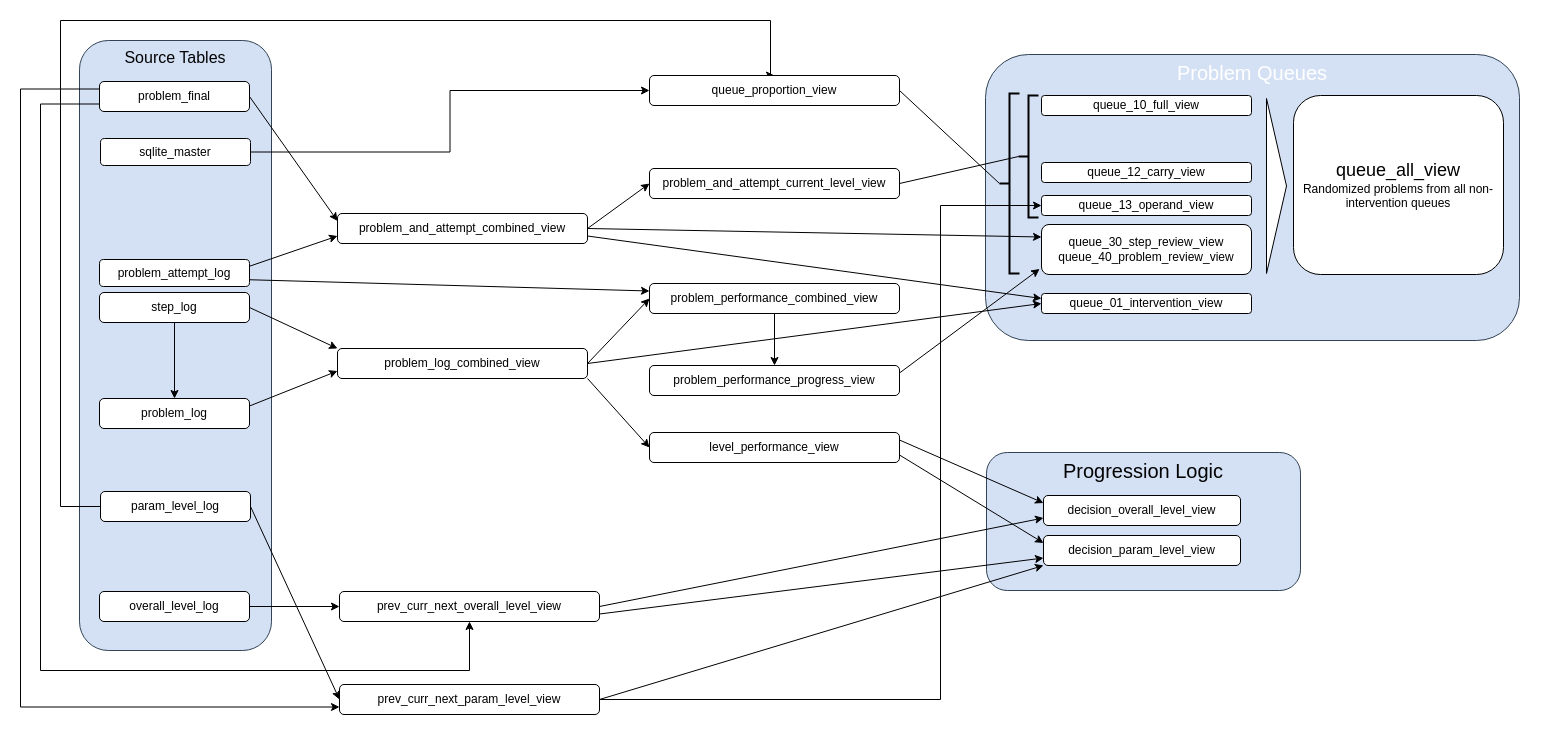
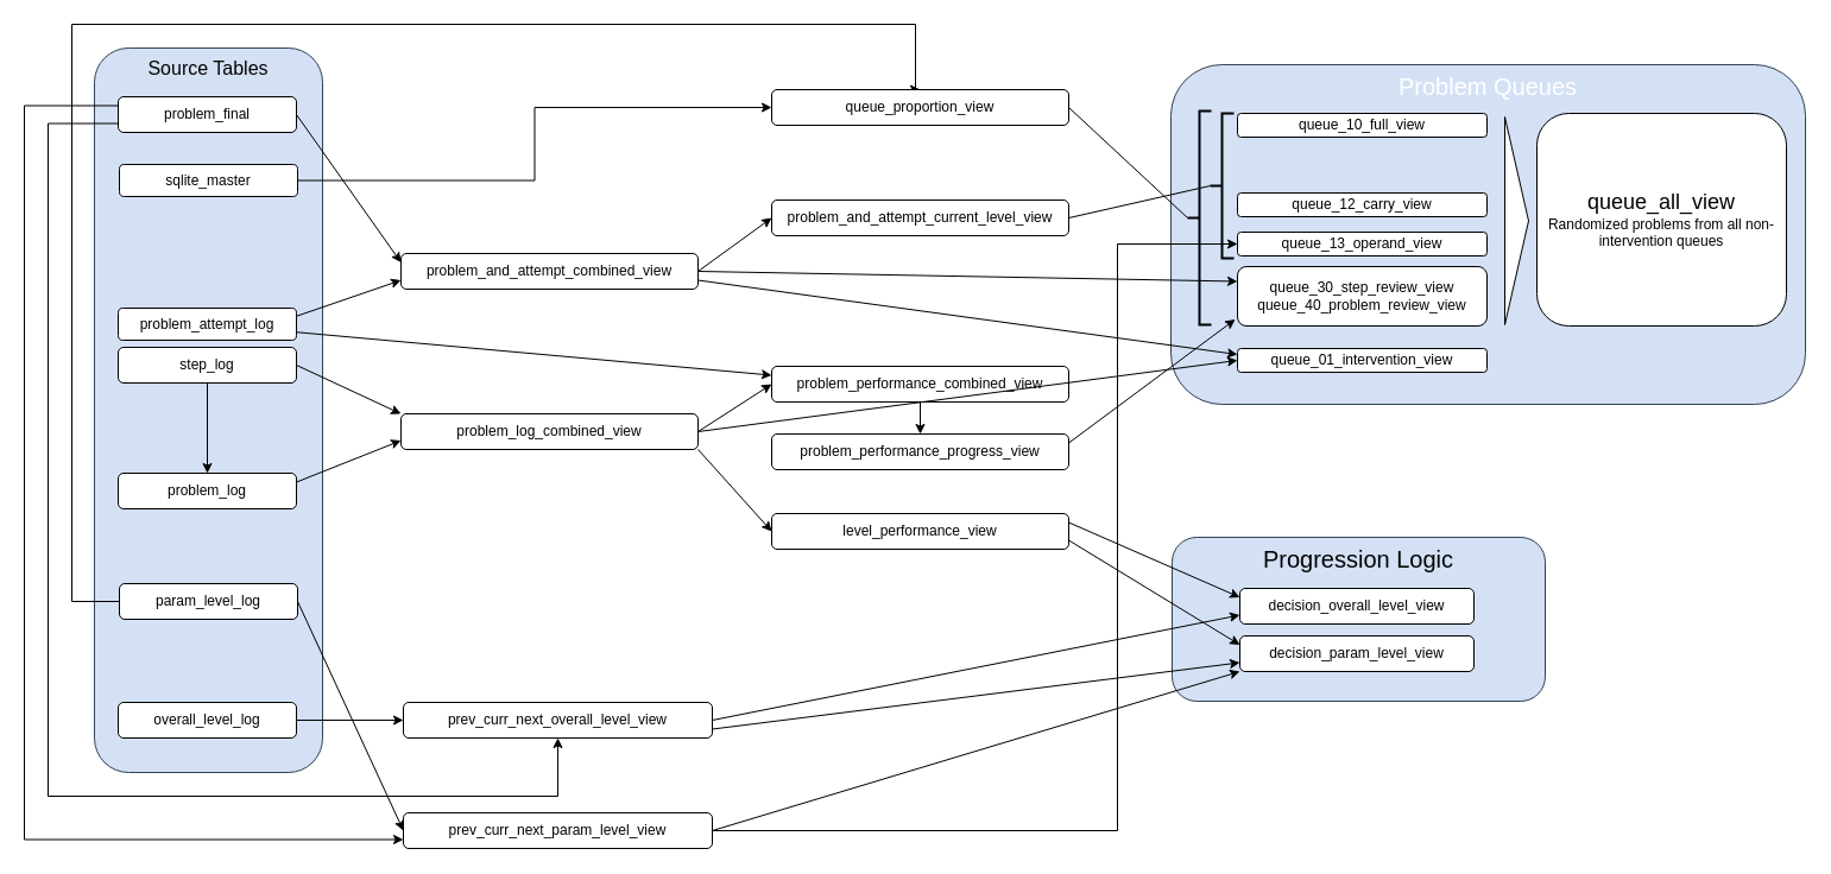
  <mxCell id="0" />
  <mxCell id="1" parent="0" />
  <mxCell id="2" value="&lt;font style=&quot;font-size: 16px;&quot;&gt;Source Tables&lt;/font&gt;" style="rounded=1;whiteSpace=wrap;html=1;fillColor=#D4E1F5;fontColor=#030303;strokeColor=#314354;verticalAlign=top;fontSize=18;" parent="1" vertex="1"><mxGeometry x="79" y="40" width="192" height="610" as="geometry" /></mxCell>
  <mxCell id="3" value="&lt;font style=&quot;font-size: 20px;&quot;&gt;Progression Logic&lt;/font&gt;" style="rounded=1;whiteSpace=wrap;html=1;fillColor=#D4E1F5;fontColor=#030303;strokeColor=#314354;verticalAlign=top;fontSize=18;" parent="1" vertex="1"><mxGeometry x="986" y="452" width="314" height="138" as="geometry" /></mxCell>
  <mxCell id="4" value="&lt;font style=&quot;font-size: 20px;&quot;&gt;Problem Queues&lt;/font&gt;" style="rounded=1;whiteSpace=wrap;html=1;fillColor=#D4E1F5;fontColor=light-dark(#ffffff, #030303);strokeColor=#314354;verticalAlign=top;fontSize=18;" parent="1" vertex="1"><mxGeometry x="985" y="54" width="534" height="286" as="geometry" /></mxCell>
  <mxCell id="5" value="step_log" style="rounded=1;whiteSpace=wrap;html=1;" parent="1" vertex="1"><mxGeometry x="99" y="292" width="150" height="30" as="geometry" /></mxCell>
  <mxCell id="6" value="problem_log" style="rounded=1;whiteSpace=wrap;html=1;" parent="1" vertex="1"><mxGeometry x="99" y="398" width="150" height="30" as="geometry" /></mxCell>
  <mxCell id="7" value="" style="endArrow=classic;html=1;rounded=0;exitX=0.5;exitY=1;exitDx=0;exitDy=0;" parent="1" source="5" target="6" edge="1"><mxGeometry width="50" height="50" relative="1" as="geometry"><mxPoint x="449" y="482" as="sourcePoint" /><mxPoint x="499" y="432" as="targetPoint" /></mxGeometry></mxCell>
  <mxCell id="8" value="problem_log_combined_view" style="rounded=1;whiteSpace=wrap;html=1;spacingRight=3;spacingLeft=3;" parent="1" vertex="1"><mxGeometry x="337" y="348" width="250" height="30" as="geometry" /></mxCell>
  <mxCell id="9" value="" style="endArrow=classic;html=1;rounded=0;exitX=1;exitY=0.5;exitDx=0;exitDy=0;entryX=0;entryY=0;entryDx=0;entryDy=0;" parent="1" source="5" target="8" edge="1"><mxGeometry width="50" height="50" relative="1" as="geometry"><mxPoint x="463" y="482" as="sourcePoint" /><mxPoint x="513" y="432" as="targetPoint" /></mxGeometry></mxCell>
  <mxCell id="10" value="" style="endArrow=classic;html=1;rounded=0;exitX=1;exitY=0.25;exitDx=0;exitDy=0;entryX=0;entryY=0.75;entryDx=0;entryDy=0;" parent="1" source="6" target="8" edge="1"><mxGeometry width="50" height="50" relative="1" as="geometry"><mxPoint x="243" y="302" as="sourcePoint" /><mxPoint x="283" y="367" as="targetPoint" /></mxGeometry></mxCell>
  <mxCell id="11" value="problem_attempt_log" style="rounded=1;whiteSpace=wrap;html=1;spacingLeft=3;spacingRight=3;" parent="1" vertex="1"><mxGeometry x="99" y="259" width="150" height="27" as="geometry" /></mxCell>
- <mxCell id="12" value="problem_performance_combined_view" style="rounded=1;whiteSpace=wrap;html=1;spacingRight=3;spacingLeft=3;" parent="1" vertex="1"><mxGeometry x="649" y="283" width="250" height="30" as="geometry" /></mxCell>
+ <mxCell id="12" value="problem_performance_combined_view" style="rounded=1;whiteSpace=wrap;html=1;spacingRight=3;spacingLeft=3;" parent="1" vertex="1"><mxGeometry x="649" y="308" width="250" height="30" as="geometry" /></mxCell>
  <mxCell id="13" value="" style="endArrow=classic;html=1;rounded=0;exitX=1;exitY=0.75;exitDx=0;exitDy=0;entryX=0;entryY=0.25;entryDx=0;entryDy=0;" parent="1" source="11" target="12" edge="1"><mxGeometry width="50" height="50" relative="1" as="geometry"><mxPoint x="273" y="235" as="sourcePoint" /><mxPoint x="331" y="270" as="targetPoint" /></mxGeometry></mxCell>
  <mxCell id="14" value="" style="endArrow=classic;html=1;rounded=0;exitX=1;exitY=0.5;exitDx=0;exitDy=0;entryX=0;entryY=0.5;entryDx=0;entryDy=0;" parent="1" source="8" target="12" edge="1"><mxGeometry width="50" height="50" relative="1" as="geometry"><mxPoint x="297" y="317" as="sourcePoint" /><mxPoint x="355" y="352" as="targetPoint" /></mxGeometry></mxCell>
  <mxCell id="15" value="problem_performance_progress_view" style="rounded=1;whiteSpace=wrap;html=1;spacingRight=3;spacingLeft=3;" parent="1" vertex="1"><mxGeometry x="649" y="365" width="250" height="30" as="geometry" /></mxCell>
  <mxCell id="16" value="" style="endArrow=classic;html=1;rounded=0;exitX=0.5;exitY=1;exitDx=0;exitDy=0;entryX=0.5;entryY=0;entryDx=0;entryDy=0;" parent="1" source="12" target="15" edge="1"><mxGeometry width="50" height="50" relative="1" as="geometry"><mxPoint x="610" y="294" as="sourcePoint" /><mxPoint x="672" y="294" as="targetPoint" /></mxGeometry></mxCell>
  <mxCell id="17" value="level_performance_view" style="rounded=1;whiteSpace=wrap;html=1;spacingRight=3;spacingLeft=3;" parent="1" vertex="1"><mxGeometry x="649" y="432" width="250" height="30" as="geometry" /></mxCell>
  <mxCell id="18" value="" style="endArrow=classic;html=1;rounded=0;entryX=0;entryY=0.5;entryDx=0;entryDy=0;exitX=1;exitY=1;exitDx=0;exitDy=0;" parent="1" source="8" target="17" edge="1"><mxGeometry width="50" height="50" relative="1" as="geometry"><mxPoint x="297" y="227" as="sourcePoint" /><mxPoint x="567" y="352" as="targetPoint" /></mxGeometry></mxCell>
  <mxCell id="19" style="edgeStyle=orthogonalEdgeStyle;rounded=0;orthogonalLoop=1;jettySize=auto;html=1;exitX=0;exitY=0.25;exitDx=0;exitDy=0;entryX=0;entryY=0.75;entryDx=0;entryDy=0;" parent="1" source="21" target="39" edge="1"><mxGeometry relative="1" as="geometry"><Array as="points"><mxPoint x="20" y="88" /><mxPoint x="20" y="706" /></Array></mxGeometry></mxCell>
  <mxCell id="20" style="edgeStyle=orthogonalEdgeStyle;rounded=0;orthogonalLoop=1;jettySize=auto;html=1;exitX=0;exitY=0.75;exitDx=0;exitDy=0;entryX=0.5;entryY=1;entryDx=0;entryDy=0;" parent="1" source="21" target="36" edge="1"><mxGeometry relative="1" as="geometry"><Array as="points"><mxPoint x="40" y="104" /><mxPoint x="40" y="670" /><mxPoint x="469" y="670" /></Array></mxGeometry></mxCell>
  <mxCell id="21" value="problem_final" style="rounded=1;whiteSpace=wrap;html=1;spacingLeft=3;spacingRight=3;" parent="1" vertex="1"><mxGeometry x="99" y="81" width="150" height="30" as="geometry" /></mxCell>
  <mxCell id="22" value="problem_and_attempt_combined_view" style="rounded=1;whiteSpace=wrap;html=1;spacingRight=3;spacingLeft=3;strokeColor=default;align=center;verticalAlign=middle;fontFamily=Helvetica;fontSize=12;fontColor=default;fillColor=default;" parent="1" vertex="1"><mxGeometry x="337" y="213" width="250" height="30" as="geometry" /></mxCell>
  <mxCell id="23" value="" style="endArrow=classic;html=1;rounded=0;exitX=1;exitY=0.25;exitDx=0;exitDy=0;entryX=0;entryY=0.75;entryDx=0;entryDy=0;" parent="1" source="11" target="22" edge="1"><mxGeometry width="50" height="50" relative="1" as="geometry"><mxPoint x="273" y="145" as="sourcePoint" /><mxPoint x="570" y="270" as="targetPoint" /></mxGeometry></mxCell>
  <mxCell id="24" value="" style="endArrow=classic;html=1;rounded=0;exitX=1;exitY=0.5;exitDx=0;exitDy=0;entryX=0;entryY=0.25;entryDx=0;entryDy=0;" parent="1" source="21" target="22" edge="1"><mxGeometry width="50" height="50" relative="1" as="geometry"><mxPoint x="283" y="155" as="sourcePoint" /><mxPoint x="580" y="280" as="targetPoint" /></mxGeometry></mxCell>
  <mxCell id="25" value="problem_and_attempt_current_level_view" style="rounded=1;whiteSpace=wrap;html=1;spacingRight=3;spacingLeft=3;strokeColor=default;align=center;verticalAlign=middle;fontFamily=Helvetica;fontSize=12;fontColor=default;fillColor=default;" parent="1" vertex="1"><mxGeometry x="649" y="168" width="250" height="30" as="geometry" /></mxCell>
  <mxCell id="26" value="queue_10_full_view" style="rounded=1;whiteSpace=wrap;html=1;spacingRight=3;spacingLeft=3;strokeColor=default;align=center;verticalAlign=middle;fontFamily=Helvetica;fontSize=12;fontColor=default;fillColor=default;" parent="1" vertex="1"><mxGeometry x="1041" y="95" width="210" height="20" as="geometry" /></mxCell>
  <mxCell id="27" value="queue_12_carry_view" style="rounded=1;whiteSpace=wrap;html=1;spacingRight=3;spacingLeft=3;strokeColor=default;align=center;verticalAlign=middle;fontFamily=Helvetica;fontSize=12;fontColor=default;fillColor=default;" parent="1" vertex="1"><mxGeometry x="1041" y="162" width="210" height="20" as="geometry" /></mxCell>
  <mxCell id="28" value="queue_13_operand_view" style="rounded=1;whiteSpace=wrap;html=1;spacingRight=3;spacingLeft=3;strokeColor=default;align=center;verticalAlign=middle;fontFamily=Helvetica;fontSize=12;fontColor=default;fillColor=default;" parent="1" vertex="1"><mxGeometry x="1041" y="195" width="210" height="20" as="geometry" /></mxCell>
  <mxCell id="29" value="" style="endArrow=classic;html=1;rounded=0;entryX=0;entryY=0.5;entryDx=0;entryDy=0;exitX=1;exitY=0.5;exitDx=0;exitDy=0;" parent="1" source="22" target="25" edge="1"><mxGeometry width="50" height="50" relative="1" as="geometry"><mxPoint x="567" y="135" as="sourcePoint" /><mxPoint x="343" y="84" as="targetPoint" /></mxGeometry></mxCell>
  <mxCell id="30" value="queue_30_step_review_view&lt;div&gt;queue_40_problem_review_view&lt;/div&gt;" style="rounded=1;whiteSpace=wrap;html=1;spacingRight=3;spacingLeft=3;" parent="1" vertex="1"><mxGeometry x="1041" y="224" width="210" height="50" as="geometry" /></mxCell>
  <mxCell id="31" value="" style="endArrow=classic;html=1;rounded=0;exitX=1;exitY=0.5;exitDx=0;exitDy=0;entryX=0;entryY=0.25;entryDx=0;entryDy=0;" parent="1" source="22" target="30" edge="1"><mxGeometry width="50" height="50" relative="1" as="geometry"><mxPoint x="536" y="98" as="sourcePoint" /><mxPoint x="576" y="53" as="targetPoint" /></mxGeometry></mxCell>
  <mxCell id="32" value="" style="endArrow=classic;html=1;rounded=0;exitX=1;exitY=0.25;exitDx=0;exitDy=0;entryX=-0.009;entryY=0.889;entryDx=0;entryDy=0;entryPerimeter=0;" parent="1" source="15" target="30" edge="1"><mxGeometry width="50" height="50" relative="1" as="geometry"><mxPoint x="521" y="367" as="sourcePoint" /><mxPoint x="935" y="272" as="targetPoint" /></mxGeometry></mxCell>
  <mxCell id="33" value="decision_overall_level_view" style="rounded=1;whiteSpace=wrap;html=1;spacingRight=3;spacingLeft=3;" parent="1" vertex="1"><mxGeometry x="1043" y="495" width="197" height="30" as="geometry" /></mxCell>
  <mxCell id="34" value="overall_level_log" style="rounded=1;whiteSpace=wrap;html=1;" parent="1" vertex="1"><mxGeometry x="99" y="591" width="150" height="30" as="geometry" /></mxCell>
  <mxCell id="35" value="" style="endArrow=classic;html=1;rounded=0;exitX=1;exitY=0.25;exitDx=0;exitDy=0;entryX=0;entryY=0.25;entryDx=0;entryDy=0;" parent="1" source="17" target="33" edge="1"><mxGeometry width="50" height="50" relative="1" as="geometry"><mxPoint x="874" y="328" as="sourcePoint" /><mxPoint x="956" y="304" as="targetPoint" /></mxGeometry></mxCell>
  <mxCell id="36" value="prev_curr_next_overall_level_view" style="rounded=1;whiteSpace=wrap;html=1;spacingRight=3;spacingLeft=3;" parent="1" vertex="1"><mxGeometry x="339" y="591" width="260" height="30" as="geometry" /></mxCell>
  <mxCell id="37" value="" style="endArrow=classic;html=1;rounded=0;exitX=1;exitY=0.5;exitDx=0;exitDy=0;entryX=0;entryY=0.5;entryDx=0;entryDy=0;" parent="1" source="34" target="36" edge="1"><mxGeometry width="50" height="50" relative="1" as="geometry"><mxPoint x="273" y="528" as="sourcePoint" /><mxPoint x="965" y="536" as="targetPoint" /></mxGeometry></mxCell>
  <mxCell id="38" style="edgeStyle=orthogonalEdgeStyle;rounded=0;orthogonalLoop=1;jettySize=auto;html=1;exitX=1;exitY=0.5;exitDx=0;exitDy=0;entryX=0;entryY=0.5;entryDx=0;entryDy=0;" parent="1" source="39" target="28" edge="1"><mxGeometry relative="1" as="geometry"><Array as="points"><mxPoint x="940" y="699" /><mxPoint x="940" y="205" /></Array></mxGeometry></mxCell>
  <mxCell id="39" value="prev_curr_next_param_level_view" style="rounded=1;whiteSpace=wrap;html=1;spacingRight=3;spacingLeft=3;" parent="1" vertex="1"><mxGeometry x="339" y="684" width="260" height="30" as="geometry" /></mxCell>
  <mxCell id="40" style="edgeStyle=orthogonalEdgeStyle;rounded=0;orthogonalLoop=1;jettySize=auto;html=1;exitX=0;exitY=0.5;exitDx=0;exitDy=0;entryX=0.5;entryY=0;entryDx=0;entryDy=0;" parent="1" source="41" target="48" edge="1"><mxGeometry relative="1" as="geometry"><Array as="points"><mxPoint x="60" y="506" /><mxPoint x="60" y="20" /><mxPoint x="770" y="20" /></Array></mxGeometry></mxCell>
  <mxCell id="41" value="param_level_log" style="rounded=1;whiteSpace=wrap;html=1;" parent="1" vertex="1"><mxGeometry x="100" y="491" width="150" height="30" as="geometry" /></mxCell>
  <mxCell id="42" value="" style="endArrow=classic;html=1;rounded=0;entryX=0;entryY=0.5;entryDx=0;entryDy=0;exitX=1;exitY=0.5;exitDx=0;exitDy=0;" parent="1" source="41" target="39" edge="1"><mxGeometry width="50" height="50" relative="1" as="geometry"><mxPoint x="273" y="528" as="sourcePoint" /><mxPoint x="658" y="536" as="targetPoint" /></mxGeometry></mxCell>
  <mxCell id="43" value="decision_param_level_view" style="rounded=1;whiteSpace=wrap;html=1;spacingRight=3;spacingLeft=3;" parent="1" vertex="1"><mxGeometry x="1043" y="535" width="197" height="30" as="geometry" /></mxCell>
  <mxCell id="44" value="" style="endArrow=classic;html=1;rounded=0;exitX=1;exitY=0.5;exitDx=0;exitDy=0;entryX=0;entryY=1;entryDx=0;entryDy=0;" parent="1" source="39" target="43" edge="1"><mxGeometry width="50" height="50" relative="1" as="geometry"><mxPoint x="880" y="353" as="sourcePoint" /><mxPoint x="950" y="296" as="targetPoint" /></mxGeometry></mxCell>
  <mxCell id="45" value="" style="endArrow=classic;html=1;rounded=0;entryX=0;entryY=0.75;entryDx=0;entryDy=0;exitX=1;exitY=0.75;exitDx=0;exitDy=0;" parent="1" source="36" target="43" edge="1"><mxGeometry width="50" height="50" relative="1" as="geometry"><mxPoint x="880" y="560" as="sourcePoint" /><mxPoint x="963" y="660" as="targetPoint" /></mxGeometry></mxCell>
  <mxCell id="46" style="edgeStyle=orthogonalEdgeStyle;rounded=0;orthogonalLoop=1;jettySize=auto;html=1;exitX=1;exitY=0.5;exitDx=0;exitDy=0;entryX=0;entryY=0.5;entryDx=0;entryDy=0;" parent="1" source="47" target="48" edge="1"><mxGeometry relative="1" as="geometry" /></mxCell>
  <mxCell id="47" value="sqlite_master" style="rounded=1;whiteSpace=wrap;html=1;spacingLeft=3;spacingRight=3;" parent="1" vertex="1"><mxGeometry x="100" y="138" width="150" height="27" as="geometry" /></mxCell>
  <mxCell id="48" value="queue_proportion_view" style="rounded=1;whiteSpace=wrap;html=1;spacingRight=3;spacingLeft=3;strokeColor=default;align=center;verticalAlign=middle;fontFamily=Helvetica;fontSize=12;fontColor=default;fillColor=default;" parent="1" vertex="1"><mxGeometry x="649" y="75" width="250" height="30" as="geometry" /></mxCell>
  <mxCell id="49" value="&lt;font style=&quot;font-size: 18px;&quot;&gt;queue_all_view&lt;/font&gt;&lt;div&gt;&lt;font&gt;Randomized problems from all non-intervention queues&lt;/font&gt;&lt;/div&gt;" style="rounded=1;whiteSpace=wrap;html=1;spacingRight=3;spacingLeft=3;" parent="1" vertex="1"><mxGeometry x="1293" y="95" width="210" height="179" as="geometry" /></mxCell>
  <mxCell id="50" value="" style="triangle;whiteSpace=wrap;html=1;" parent="1" vertex="1"><mxGeometry x="1266" y="98" width="20" height="175" as="geometry" /></mxCell>
  <mxCell id="51" value="" style="strokeWidth=2;html=1;shape=mxgraph.flowchart.annotation_2;align=left;labelPosition=right;pointerEvents=1;" parent="1" vertex="1"><mxGeometry x="1018" y="95" width="20" height="122" as="geometry" /></mxCell>
  <mxCell id="52" value="" style="endArrow=none;html=1;rounded=0;exitX=1;exitY=0.5;exitDx=0;exitDy=0;entryX=0;entryY=0.5;entryDx=0;entryDy=0;entryPerimeter=0;" parent="1" source="25" target="51" edge="1"><mxGeometry width="50" height="50" relative="1" as="geometry"><mxPoint x="1005" y="210" as="sourcePoint" /><mxPoint x="1055" y="160" as="targetPoint" /></mxGeometry></mxCell>
  <mxCell id="53" value="" style="strokeWidth=2;html=1;shape=mxgraph.flowchart.annotation_2;align=left;labelPosition=right;pointerEvents=1;" parent="1" vertex="1"><mxGeometry x="999" y="93" width="20" height="180" as="geometry" /></mxCell>
  <mxCell id="54" value="" style="endArrow=none;html=1;rounded=0;exitX=1;exitY=0.5;exitDx=0;exitDy=0;entryX=0;entryY=0.5;entryDx=0;entryDy=0;entryPerimeter=0;" parent="1" source="48" target="53" edge="1"><mxGeometry width="50" height="50" relative="1" as="geometry"><mxPoint x="955" y="210" as="sourcePoint" /><mxPoint x="1005" y="160" as="targetPoint" /></mxGeometry></mxCell>
  <mxCell id="55" value="queue_01_intervention_view" style="rounded=1;whiteSpace=wrap;html=1;spacingRight=3;spacingLeft=3;strokeColor=default;align=center;verticalAlign=middle;fontFamily=Helvetica;fontSize=12;fontColor=default;fillColor=default;" parent="1" vertex="1"><mxGeometry x="1041" y="293" width="210" height="20" as="geometry" /></mxCell>
  <mxCell id="56" value="" style="endArrow=classic;html=1;rounded=0;entryX=0;entryY=0.5;entryDx=0;entryDy=0;exitX=1;exitY=0.5;exitDx=0;exitDy=0;" parent="1" source="8" target="55" edge="1"><mxGeometry width="50" height="50" relative="1" as="geometry"><mxPoint x="720" y="410" as="sourcePoint" /><mxPoint x="770" y="360" as="targetPoint" /></mxGeometry></mxCell>
  <mxCell id="57" value="" style="endArrow=classic;html=1;rounded=0;exitX=1;exitY=0.75;exitDx=0;exitDy=0;entryX=0;entryY=0.25;entryDx=0;entryDy=0;" parent="1" source="22" target="55" edge="1"><mxGeometry width="50" height="50" relative="1" as="geometry"><mxPoint x="259" y="259" as="sourcePoint" /><mxPoint x="666" y="293" as="targetPoint" /></mxGeometry></mxCell>
  <mxCell id="58" value="" style="endArrow=classic;html=1;rounded=0;entryX=0;entryY=0.75;entryDx=0;entryDy=0;exitX=1;exitY=0.5;exitDx=0;exitDy=0;" edge="1" parent="1" source="36" target="33"><mxGeometry width="50" height="50" relative="1" as="geometry"><mxPoint x="609" y="624" as="sourcePoint" /><mxPoint x="1053" y="568" as="targetPoint" /></mxGeometry></mxCell>
  <mxCell id="59" value="" style="endArrow=classic;html=1;rounded=0;exitX=1;exitY=0.75;exitDx=0;exitDy=0;entryX=0;entryY=0.25;entryDx=0;entryDy=0;" edge="1" parent="1" source="17" target="43"><mxGeometry width="50" height="50" relative="1" as="geometry"><mxPoint x="909" y="450" as="sourcePoint" /><mxPoint x="1053" y="513" as="targetPoint" /></mxGeometry></mxCell>
